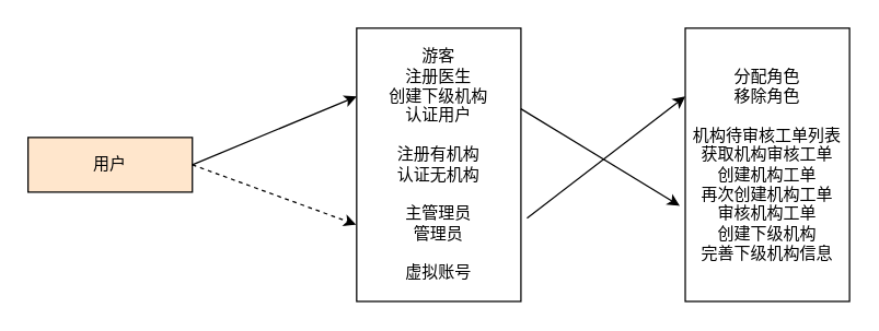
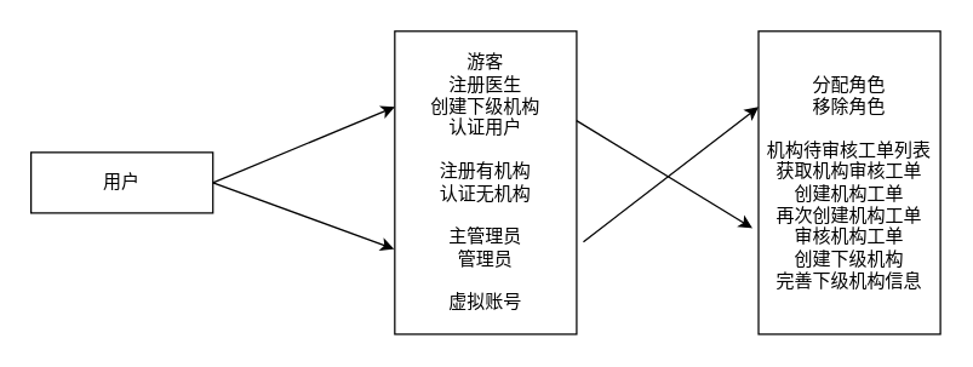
  <mxCell id="0" />
  <mxCell id="1" parent="0" />
- <mxCell id="2" value="用户" style="rounded=0;whiteSpace=wrap;html=1;fillColor=#ffe6cc;" vertex="1" parent="1"><mxGeometry x="20" y="100" width="120" height="40" as="geometry" /></mxCell>
+ <mxCell id="2" value="用户" style="rounded=0;whiteSpace=wrap;html=1;" vertex="1" parent="1"><mxGeometry x="20" y="100" width="120" height="40" as="geometry" /></mxCell>
  <mxCell id="3" value="游客&lt;br&gt;注册医生&lt;br&gt;创建下级机构&lt;br&gt;认证用户&lt;br&gt;&lt;br&gt;注册有机构&lt;br&gt;认证无机构&lt;br&gt;&lt;br&gt;主管理员&lt;br&gt;管理员&lt;br&gt;&lt;br&gt;虚拟账号" style="rounded=0;whiteSpace=wrap;html=1;" vertex="1" parent="1"><mxGeometry x="260" y="20" width="120" height="200" as="geometry" /></mxCell>
  <mxCell id="4" value="分配角色&lt;br&gt;移除角色&lt;br&gt;&lt;br&gt;机构待审核工单列表&lt;br&gt;获取机构审核工单&lt;br&gt;创建机构工单&lt;br&gt;再次创建机构工单&lt;br&gt;审核机构工单&lt;br&gt;创建下级机构&lt;br&gt;完善下级机构信息" style="rounded=0;whiteSpace=wrap;html=1;" vertex="1" parent="1"><mxGeometry x="500" y="20" width="120" height="200" as="geometry" /></mxCell>
  <mxCell id="5" value="" style="endArrow=classic;html=1;entryX=0;entryY=0.25;entryDx=0;entryDy=0;" edge="1" parent="1" target="3"><mxGeometry width="50" height="50" relative="1" as="geometry"><mxPoint x="140" y="120" as="sourcePoint" /><mxPoint x="190" y="70" as="targetPoint" /></mxGeometry></mxCell>
- <mxCell id="6" value="" style="endArrow=classic;html=1;entryX=-0.003;entryY=0.719;entryDx=0;entryDy=0;entryPerimeter=0;exitX=1;exitY=0.5;exitDx=0;exitDy=0;dashed=1;" edge="1" parent="1" source="2" target="3"><mxGeometry width="50" height="50" relative="1" as="geometry"><mxPoint x="140" y="170" as="sourcePoint" /><mxPoint x="190" y="120" as="targetPoint" /></mxGeometry></mxCell>
+ <mxCell id="6" value="" style="endArrow=classic;html=1;entryX=-0.003;entryY=0.719;entryDx=0;entryDy=0;entryPerimeter=0;exitX=1;exitY=0.5;exitDx=0;exitDy=0;" edge="1" parent="1" source="2" target="3"><mxGeometry width="50" height="50" relative="1" as="geometry"><mxPoint x="140" y="170" as="sourcePoint" /><mxPoint x="190" y="120" as="targetPoint" /></mxGeometry></mxCell>
  <mxCell id="7" value="" style="endArrow=classic;html=1;entryX=0;entryY=0.25;entryDx=0;entryDy=0;exitX=1.037;exitY=0.695;exitDx=0;exitDy=0;exitPerimeter=0;" edge="1" parent="1" source="3" target="4"><mxGeometry width="50" height="50" relative="1" as="geometry"><mxPoint x="380" y="170" as="sourcePoint" /><mxPoint x="500" y="120" as="targetPoint" /></mxGeometry></mxCell>
  <mxCell id="8" value="" style="endArrow=classic;html=1;exitX=1.037;exitY=0.695;exitDx=0;exitDy=0;exitPerimeter=0;" edge="1" parent="1"><mxGeometry width="50" height="50" relative="1" as="geometry"><mxPoint x="379.94" y="79" as="sourcePoint" /><mxPoint x="496" y="150" as="targetPoint" /></mxGeometry></mxCell>
